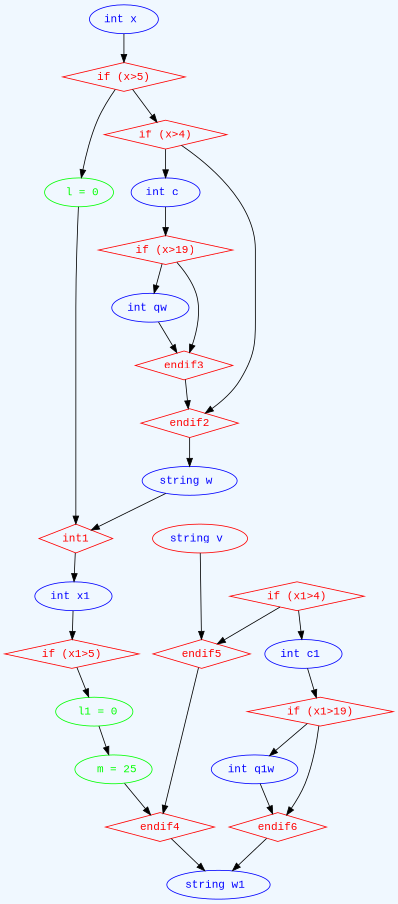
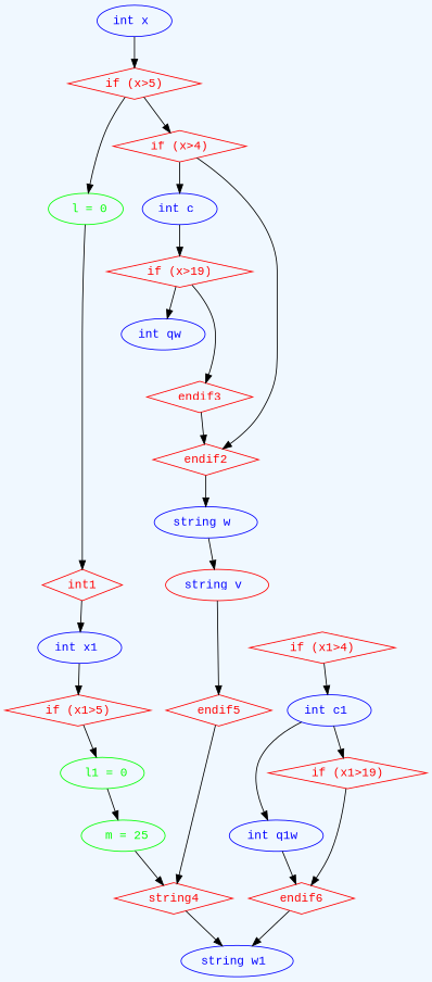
  digraph {
    bgcolor=aliceblue
    fontname="Liberation Mono"
    rankdir=TB
    node [color=red fontcolor=red fontname="Liberation Mono"]
    edge [fontname="Liberation Mono"]
    "int x " [color=blue fontcolor=blue]
    "if (x>5)" [shape=diamond]
    " l = 0" [color=green fontcolor=green]
    "if (x>4)" [shape=diamond]
    n5 [label=int1 shape=diamond]
    "int c " [color=blue fontcolor=blue]
    endif2 [shape=diamond]
    "int x1 " [color=blue fontcolor=blue]
    "if (x1>5)" [shape=diamond]
    "if (x>19)" [shape=diamond]
    "string w " [color=blue fontcolor=blue]
    "int qw " [color=blue fontcolor=blue]
    endif3 [shape=diamond]
    " l1 = 0" [color=green fontcolor=green]
    " m = 25" [color=green fontcolor=green]
    "if (x1>4)" [shape=diamond]
    "int c1 " [color=blue fontcolor=blue]
    endif5 [shape=diamond]
-   endif4 [shape=diamond]
+   endif4 [shape=diamond label=string4]
    "string w1 " [color=blue fontcolor=blue]
    "if (x1>19)" [shape=diamond]
    "int q1w " [color=blue fontcolor=blue]
    endif6 [shape=diamond]
    "string v " [fontcolor=blue]
    "int x " -> "if (x>5)"
    "if (x>5)" -> " l = 0"
    "if (x>5)" -> "if (x>4)"
    " l = 0" -> n5
    "if (x>4)" -> "int c "
    "if (x>4)" -> endif2
    n5 -> "int x1 "
    "int c " -> "if (x>19)"
    endif2 -> "string w "
    "int x1 " -> "if (x1>5)"
    "if (x1>5)" -> " l1 = 0"
    "if (x>19)" -> "int qw "
    "if (x>19)" -> endif3
-   "string w " -> n5
-   "int qw " -> endif3
+   "string w " -> "string v "
    endif3 -> endif2
    " l1 = 0" -> " m = 25"
    " m = 25" -> endif4
    "if (x1>4)" -> "int c1 "
-   "if (x1>4)" -> endif5
    "int c1 " -> "if (x1>19)"
    endif5 -> endif4
    endif4 -> "string w1 "
-   "if (x1>19)" -> "int q1w "
+   "int c1 " -> "int q1w "
    "if (x1>19)" -> endif6
    "int q1w " -> endif6
    endif6 -> "string w1 "
    "string v " -> endif5
  }
